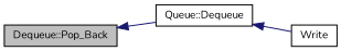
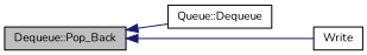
  digraph {
    fontname=Nunito
    rankdir=LR
    node [color=black fillcolor=white fontname=Nunito fontsize=10 shape=record style=filled]
    edge [color=midnightblue dir=back fontname=Nunito fontsize=10 labelfontname=Helvetica labelfontsize=10 style=solid]
    n1 [fillcolor=grey75 fontcolor=black height=0.2 label="Dequeue::Pop_Back" width=0.4]
    n2 [height=0.2 label="Queue::Dequeue" width=0.4]
    n3 [height=0.2 label=Write width=0.4]
    n1 -> n2
-   n2 -> n3
+   n1 -> n3
  }
